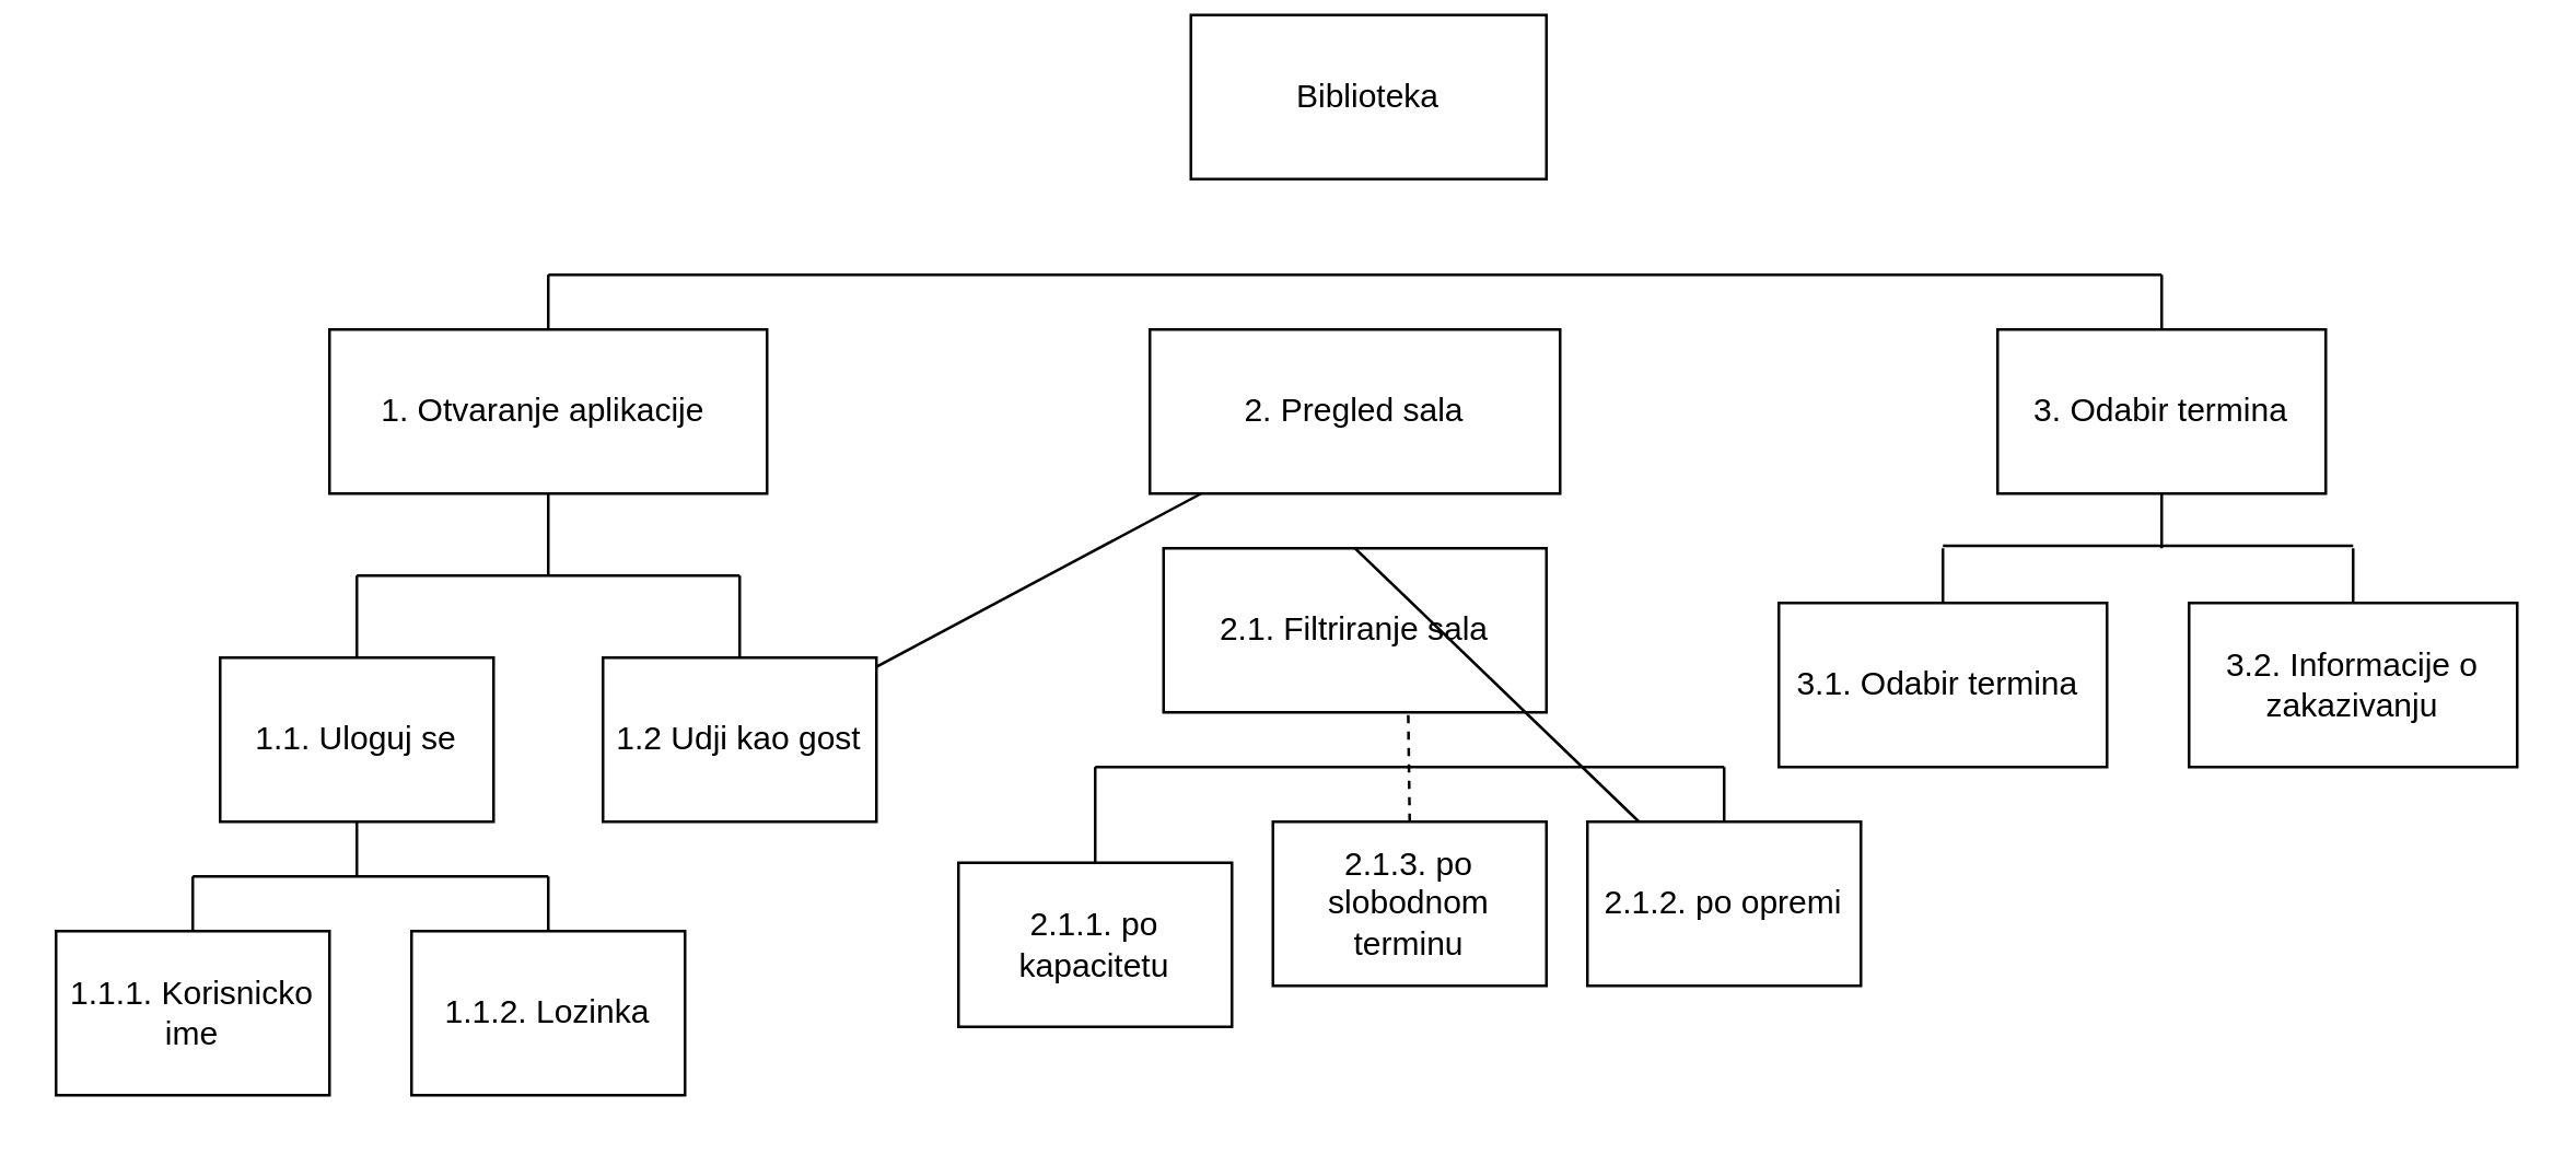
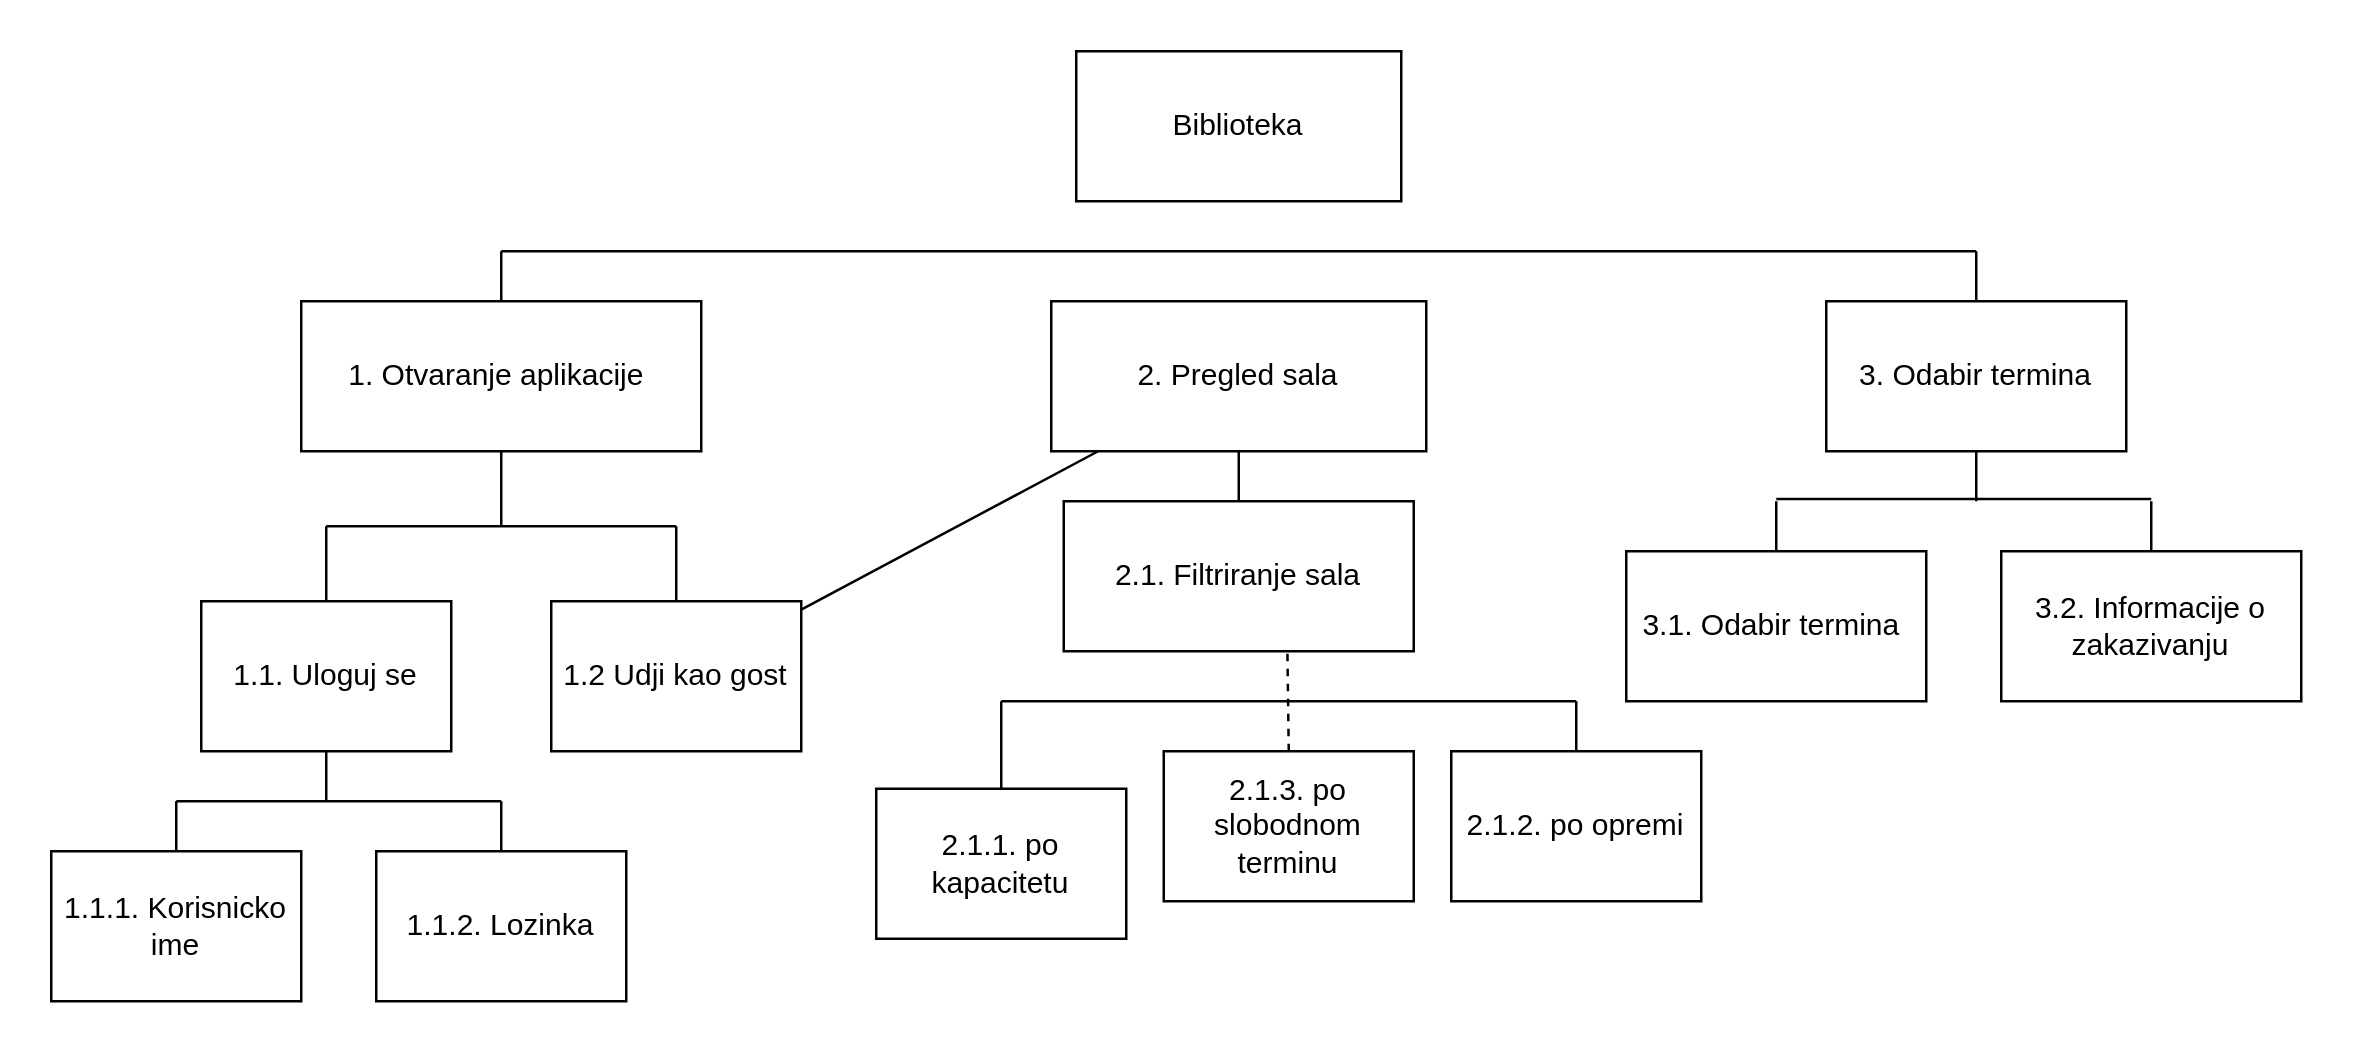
  <mxCell id="0" />
  <mxCell id="1" parent="0" />
- <mxCell id="2" value="Biblioteka" style="rounded=0;whiteSpace=wrap;html=1;" vertex="1" parent="1"><mxGeometry x="435" y="5" width="130" height="60" as="geometry" /></mxCell>
+ <mxCell id="2" value="Biblioteka" style="rounded=0;whiteSpace=wrap;html=1;" vertex="1" parent="1"><mxGeometry x="430" y="20" width="130" height="60" as="geometry" /></mxCell>
  <mxCell id="3" value="1. Otvaranje aplikacije&amp;nbsp;" style="rounded=0;whiteSpace=wrap;html=1;" vertex="1" parent="1"><mxGeometry x="120" y="120" width="160" height="60" as="geometry" /></mxCell>
  <mxCell id="4" value="1.1. Uloguj se" style="rounded=0;whiteSpace=wrap;html=1;" vertex="1" parent="1"><mxGeometry y="240" width="100" height="60" as="geometry" x="80" /></mxCell>
  <mxCell id="5" value="1.2 Udji kao gost" style="rounded=0;whiteSpace=wrap;html=1;" vertex="1" parent="1"><mxGeometry x="220" y="240" width="100" height="60" as="geometry" /></mxCell>
  <mxCell id="6" value="1.1.1. Korisnicko ime" style="rounded=0;whiteSpace=wrap;html=1;" vertex="1" parent="1"><mxGeometry x="20" y="340" width="100" height="60" as="geometry" /></mxCell>
  <mxCell id="7" value="1.1.2. Lozinka" style="rounded=0;whiteSpace=wrap;html=1;" vertex="1" parent="1"><mxGeometry x="150" y="340" width="100" height="60" as="geometry" /></mxCell>
  <mxCell id="8" value="2. Pregled sala" style="rounded=0;whiteSpace=wrap;html=1;align=center;" vertex="1" parent="1"><mxGeometry x="420" y="120" width="150" height="60" as="geometry" /></mxCell>
  <mxCell id="9" value="2.1. Filtriranje sala" style="rounded=0;whiteSpace=wrap;html=1;" vertex="1" parent="1"><mxGeometry x="425" y="200" width="140" height="60" as="geometry" /></mxCell>
  <mxCell id="10" value="2.1.1. po kapacitetu" style="rounded=0;whiteSpace=wrap;html=1;" vertex="1" parent="1"><mxGeometry x="350" y="315" width="100" height="60" as="geometry" /></mxCell>
  <mxCell id="11" value="2.1.2. po opremi" style="rounded=0;whiteSpace=wrap;html=1;" vertex="1" parent="1"><mxGeometry x="580" y="300" width="100" height="60" as="geometry" /></mxCell>
  <mxCell id="12" value="2.1.3. po slobodnom terminu" style="rounded=0;whiteSpace=wrap;html=1;" vertex="1" parent="1"><mxGeometry x="465" y="300" width="100" height="60" as="geometry" /></mxCell>
  <mxCell id="13" value="3. Odabir termina" style="rounded=0;whiteSpace=wrap;html=1;" vertex="1" parent="1"><mxGeometry x="730" y="120" width="120" height="60" as="geometry" /></mxCell>
  <mxCell id="14" value="3.1. Odabir termina&amp;nbsp;" style="rounded=0;whiteSpace=wrap;html=1;" vertex="1" parent="1"><mxGeometry x="650" y="220" width="120" height="60" as="geometry" /></mxCell>
  <mxCell id="15" value="3.2. Informacije o zakazivanju" style="rounded=0;whiteSpace=wrap;html=1;" vertex="1" parent="1"><mxGeometry x="800" y="220" width="120" height="60" as="geometry" /></mxCell>
  <mxCell id="16" value="" style="endArrow=none;html=1;rounded=0;" edge="1" parent="1" source="8" target="5"><mxGeometry width="50" height="50" relative="1" as="geometry"><mxPoint x="350" y="160" as="sourcePoint" /><mxPoint x="400" y="110" as="targetPoint" /></mxGeometry></mxCell>
  <mxCell id="17" value="" style="endArrow=none;html=1;rounded=0;" edge="1" parent="1"><mxGeometry width="50" height="50" relative="1" as="geometry"><mxPoint x="200" y="100" as="sourcePoint" /><mxPoint x="790" y="100" as="targetPoint" /></mxGeometry></mxCell>
  <mxCell id="18" value="" style="endArrow=none;html=1;rounded=0;exitX=0.5;exitY=0;exitDx=0;exitDy=0;" edge="1" parent="1" source="3"><mxGeometry width="50" height="50" relative="1" as="geometry"><mxPoint x="390" y="300" as="sourcePoint" /><mxPoint x="200" y="100" as="targetPoint" /></mxGeometry></mxCell>
  <mxCell id="19" value="" style="endArrow=none;html=1;rounded=0;exitX=0.5;exitY=0;exitDx=0;exitDy=0;" edge="1" parent="1" source="13"><mxGeometry width="50" height="50" relative="1" as="geometry"><mxPoint x="390" y="300" as="sourcePoint" /><mxPoint x="790" y="100" as="targetPoint" /></mxGeometry></mxCell>
- <mxCell id="20" value="" style="endArrow=none;html=1;rounded=0;exitX=0.5;exitY=0;exitDx=0;exitDy=0;" edge="1" parent="1" source="9" target="11"><mxGeometry width="50" height="50" relative="1" as="geometry"><mxPoint x="470" y="270" as="sourcePoint" /><mxPoint x="520" y="220" as="targetPoint" /></mxGeometry></mxCell>
+ <mxCell id="20" value="" style="endArrow=none;html=1;rounded=0;entryX=0.5;entryY=1;entryDx=0;entryDy=0;exitX=0.5;exitY=0;exitDx=0;exitDy=0;" edge="1" parent="1" source="9" target="8"><mxGeometry width="50" height="50" relative="1" as="geometry"><mxPoint x="470" y="270" as="sourcePoint" /><mxPoint x="520" y="220" as="targetPoint" /></mxGeometry></mxCell>
  <mxCell id="21" value="" style="endArrow=none;html=1;rounded=0;" edge="1" parent="1"><mxGeometry width="50" height="50" relative="1" as="geometry"><mxPoint x="400" y="280" as="sourcePoint" /><mxPoint x="630" y="280" as="targetPoint" /></mxGeometry></mxCell>
  <mxCell id="22" value="" style="endArrow=none;html=1;rounded=0;exitX=0.5;exitY=0;exitDx=0;exitDy=0;" edge="1" parent="1" source="10"><mxGeometry width="50" height="50" relative="1" as="geometry"><mxPoint x="480" y="320" as="sourcePoint" /><mxPoint x="400" y="280" as="targetPoint" /></mxGeometry></mxCell>
  <mxCell id="23" value="" style="endArrow=none;html=1;rounded=0;entryX=0.639;entryY=0.997;entryDx=0;entryDy=0;exitX=0.5;exitY=0;exitDx=0;exitDy=0;entryPerimeter=0;dashed=1;" edge="1" parent="1" source="12" target="9"><mxGeometry width="50" height="50" relative="1" as="geometry"><mxPoint x="480" y="320" as="sourcePoint" /><mxPoint x="530" y="270" as="targetPoint" /></mxGeometry></mxCell>
  <mxCell id="24" value="" style="endArrow=none;html=1;rounded=0;entryX=0.5;entryY=0;entryDx=0;entryDy=0;" edge="1" parent="1" target="11"><mxGeometry width="50" height="50" relative="1" as="geometry"><mxPoint x="630" y="280" as="sourcePoint" /><mxPoint x="530" y="270" as="targetPoint" /></mxGeometry></mxCell>
  <mxCell id="25" value="" style="endArrow=none;html=1;rounded=0;" edge="1" parent="1"><mxGeometry width="50" height="50" relative="1" as="geometry"><mxPoint x="710" y="199.05" as="sourcePoint" /><mxPoint x="860" y="199.05" as="targetPoint" /></mxGeometry></mxCell>
  <mxCell id="26" value="" style="endArrow=none;html=1;rounded=0;exitX=0.5;exitY=0;exitDx=0;exitDy=0;" edge="1" parent="1" source="14"><mxGeometry width="50" height="50" relative="1" as="geometry"><mxPoint x="550" y="260" as="sourcePoint" /><mxPoint x="710" y="200" as="targetPoint" /></mxGeometry></mxCell>
  <mxCell id="27" value="" style="endArrow=none;html=1;rounded=0;exitX=0.5;exitY=0;exitDx=0;exitDy=0;" edge="1" parent="1" source="15"><mxGeometry width="50" height="50" relative="1" as="geometry"><mxPoint x="550" y="260" as="sourcePoint" /><mxPoint x="860" y="200" as="targetPoint" /></mxGeometry></mxCell>
  <mxCell id="28" value="" style="endArrow=none;html=1;rounded=0;entryX=0.5;entryY=1;entryDx=0;entryDy=0;" edge="1" parent="1" target="13"><mxGeometry width="50" height="50" relative="1" as="geometry"><mxPoint x="790" y="200" as="sourcePoint" /><mxPoint x="600" y="210" as="targetPoint" /></mxGeometry></mxCell>
  <mxCell id="29" value="" style="endArrow=none;html=1;rounded=0;" edge="1" parent="1"><mxGeometry width="50" height="50" relative="1" as="geometry"><mxPoint x="130" y="210" as="sourcePoint" /><mxPoint x="270" y="210" as="targetPoint" /></mxGeometry></mxCell>
  <mxCell id="30" value="" style="endArrow=none;html=1;rounded=0;entryX=0.5;entryY=1;entryDx=0;entryDy=0;" edge="1" parent="1" target="3"><mxGeometry width="50" height="50" relative="1" as="geometry"><mxPoint x="200" y="210" as="sourcePoint" /><mxPoint x="580" y="320" as="targetPoint" /></mxGeometry></mxCell>
  <mxCell id="31" value="" style="endArrow=none;html=1;rounded=0;exitX=0.5;exitY=0;exitDx=0;exitDy=0;" edge="1" parent="1" source="4"><mxGeometry width="50" height="50" relative="1" as="geometry"><mxPoint x="530" y="370" as="sourcePoint" /><mxPoint x="130" y="210" as="targetPoint" /></mxGeometry></mxCell>
  <mxCell id="32" value="" style="endArrow=none;html=1;rounded=0;entryX=0.5;entryY=0;entryDx=0;entryDy=0;" edge="1" parent="1" target="5"><mxGeometry width="50" height="50" relative="1" as="geometry"><mxPoint x="270" y="210" as="sourcePoint" /><mxPoint x="580" y="320" as="targetPoint" /></mxGeometry></mxCell>
  <mxCell id="33" value="" style="endArrow=none;html=1;rounded=0;" edge="1" parent="1"><mxGeometry width="50" height="50" relative="1" as="geometry"><mxPoint x="200" y="320" as="sourcePoint" /><mxPoint x="70" y="320" as="targetPoint" /></mxGeometry></mxCell>
  <mxCell id="34" value="" style="endArrow=none;html=1;rounded=0;exitX=0.5;exitY=0;exitDx=0;exitDy=0;" edge="1" parent="1" source="6"><mxGeometry width="50" height="50" relative="1" as="geometry"><mxPoint x="480" y="370" as="sourcePoint" /><mxPoint x="70" y="320" as="targetPoint" /></mxGeometry></mxCell>
  <mxCell id="35" value="" style="endArrow=none;html=1;rounded=0;entryX=0.5;entryY=0;entryDx=0;entryDy=0;" edge="1" parent="1" target="7"><mxGeometry width="50" height="50" relative="1" as="geometry"><mxPoint x="200" y="320" as="sourcePoint" /><mxPoint x="530" y="320" as="targetPoint" /></mxGeometry></mxCell>
  <mxCell id="36" value="" style="endArrow=none;html=1;rounded=0;entryX=0.5;entryY=1;entryDx=0;entryDy=0;" edge="1" parent="1" target="4"><mxGeometry width="50" height="50" relative="1" as="geometry"><mxPoint x="130" y="320" as="sourcePoint" /><mxPoint x="330" y="380" as="targetPoint" /></mxGeometry></mxCell>
